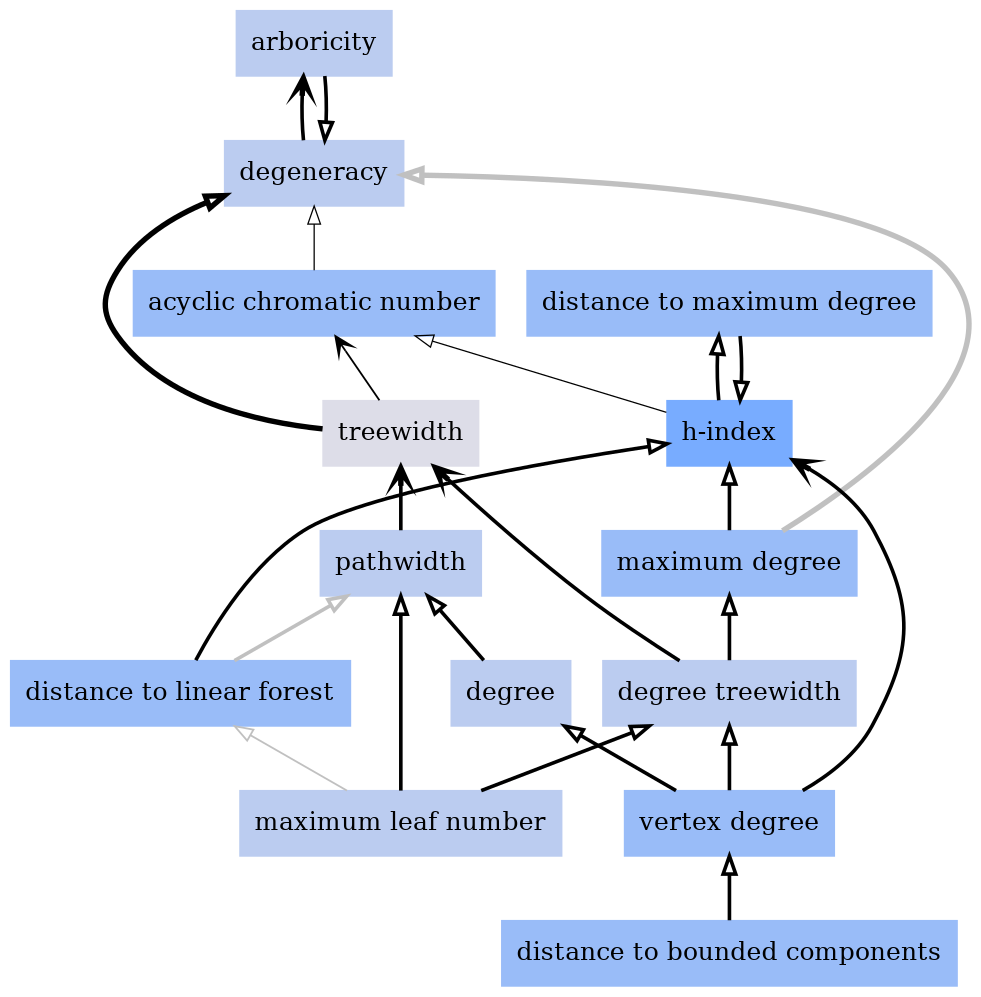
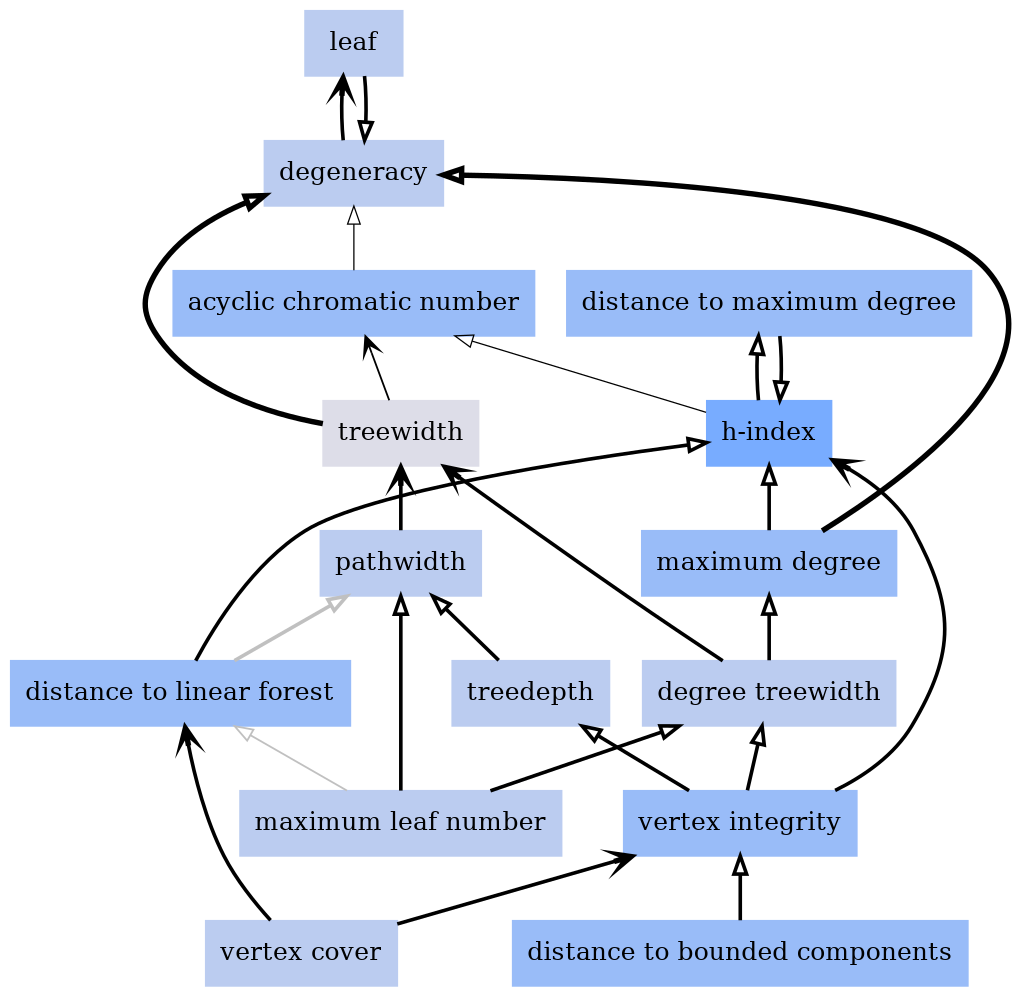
  digraph {
    rankdir=BT
    node [color="#bbccf0" shape=box style=filled]
    edge [arrowhead=onormal decorate=true lblstyle="above, sloped" penwidth=2.0 weight=100]
-   n1 [label=degree]
+   n1 [label=treedepth]
    n2 [label=pathwidth]
    n3 [color="#dddde8" label=treewidth]
    n4 [label=degeneracy]
-   n5 [label=arboricity]
+   n5 [label=leaf]
    n6 [label="maximum leaf number"]
    n7 [color="#99bcf8" label="distance to linear forest"]
    n8 [label="degree treewidth"]
    n9 [color="#78acff" label="h-index"]
    n10 [color="#99bcf8" label="maximum degree"]
-   n12 [color="#99bcf8" label="vertex degree"]
+   n11 [label="vertex cover"]
+   n12 [color="#99bcf8" label="vertex integrity"]
    n13 [color="#99bcf8" label="acyclic chromatic number"]
    n14 [color="#99bcf8" label="distance to maximum degree"]
    n15 [color="#99bcf8" label="distance to bounded components"]
    n1 -> n2
    n2 -> n3 [arrowhead=vee]
    n3 -> n4 [penwidth=3.0]
    n3 -> n13 [arrowhead=vee color=black weight=1 penwidth=""]
    n4 -> n5 [arrowhead=vee]
    n5 -> n4
    n6 -> n2
    n6 -> n7 [color=gray weight=1 penwidth=""]
    n6 -> n8
    n7 -> n2 [color=gray]
    n7 -> n9
    n8 -> n3 [arrowhead=vee]
    n8 -> n10
    n9 -> n13 [penwidth=0.7 weight=20]
    n9 -> n14
-   n10 -> n4 [penwidth=3.0 color=gray]
+   n10 -> n4 [penwidth=3.0]
    n10 -> n9
+   n11 -> n7 [arrowhead=vee]
+   n11 -> n12 [arrowhead=vee]
    n12 -> n1
    n12 -> n8
    n12 -> n9 [arrowhead=vee]
    n13 -> n4 [penwidth=0.7 weight=20]
    n14 -> n9
    n15 -> n12
  }
